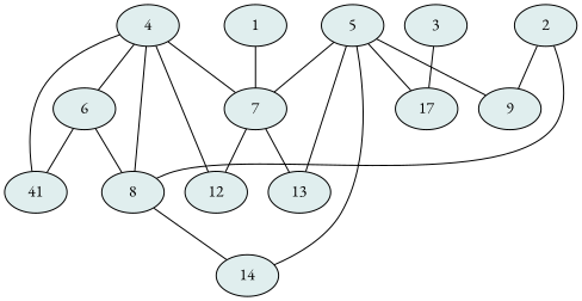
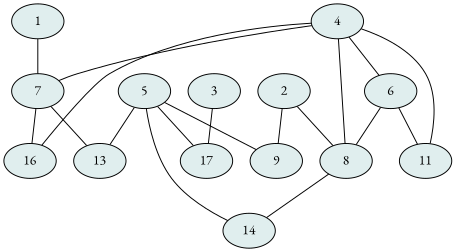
  graph {
    fontname="EB Garamond"
    node [fillcolor=azure2 fontname="EB Garamond" style=filled]
    edge [fontname="EB Garamond"]
    1
    7
-   12
+   12 [label=16]
    13
    2
    8
    9
    14
    n9 [label=17]
    3
    4
    6
-   11 [label=41]
+   11
    5
    1 -- 7
    7 -- 12
    7 -- 13
    2 -- 8
    2 -- 9
    8 -- 14
    3 -- n9
    4 -- 7
    4 -- 12
    4 -- 8
    4 -- 6
    4 -- 11
    6 -- 8
    6 -- 11
-   5 -- 7
    5 -- 13
    5 -- 9
    5 -- 14
    5 -- n9
  }
